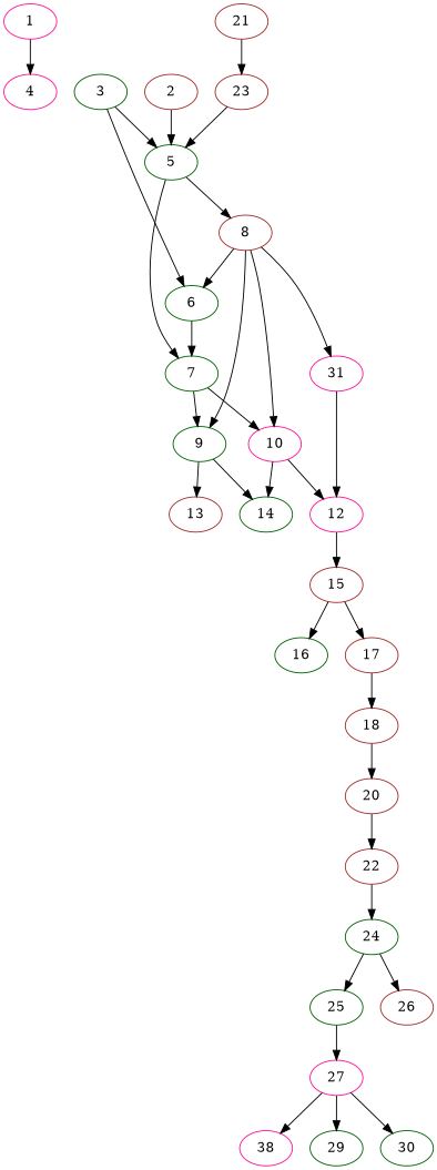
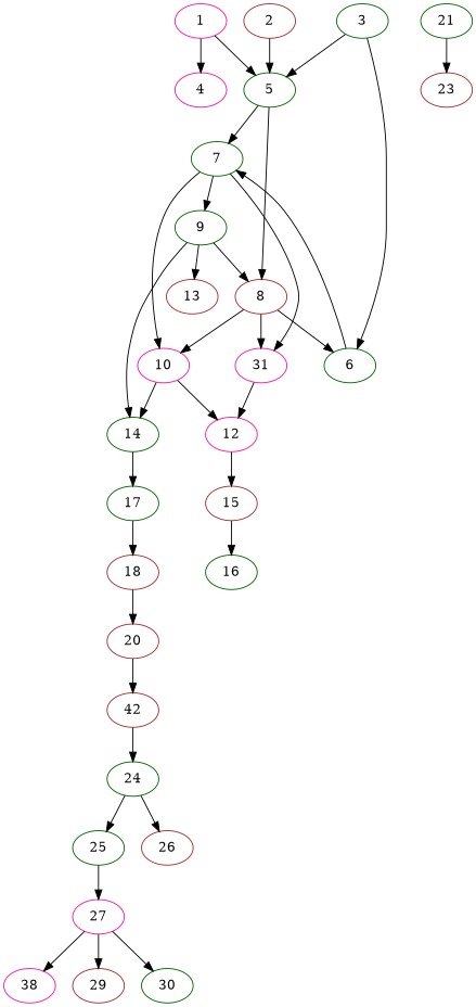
  digraph {
    node [alpha=0.10 color=darkgreen]
    1 [color=deeppink expect_size=45347840]
    4 [alpha=0.05 color=deeppink expect_size=31379456]
    5 [alpha=0.06 expect_size=47304704]
    7 [alpha=0.12 expect_size=9250816]
    8 [alpha=0.16 color=brown expect_size=42953728]
    9 [alpha=0.00 expect_size=11463680]
    10 [alpha=0.01 color=deeppink expect_size=18824192]
    n8 [alpha=0.16 color=deeppink expect_size=42576896 label=31]
    6 [alpha=0.19 expect_size=20912128]
    2 [color=brown expect_size=12474368]
    3 [alpha=0.03 expect_size=28580864]
    13 [alpha=0.03 color=brown expect_size=41954304]
    14 [alpha=0.06 expect_size=48657408]
    12 [color=deeppink expect_size=18447360]
    15 [alpha=0.12 color=brown expect_size=12131328]
    16 [alpha=0.19 expect_size=26363904]
-   17 [alpha=0.12 color=brown expect_size=24738816]
+   17 [alpha=0.12 expect_size=24738816]
    18 [alpha=0.06 color=brown expect_size=6362112]
    20 [alpha=0.08 color=brown expect_size=45993984]
-   22 [alpha=0.11 color=brown expect_size=38886400]
-   21 [alpha=0.08 color=brown expect_size=49178624]
+   22 [alpha=0.11 color=brown expect_size=38886400 label=42]
+   21 [alpha=0.08 expect_size=49178624]
    23 [alpha=0.04 color=brown expect_size=15479808]
    24 [alpha=0.08 expect_size=23289856]
    25 [expect_size=37561344]
    26 [alpha=0.18 color=brown expect_size=18593792]
    27 [alpha=0.08 color=deeppink expect_size=15447040]
    n27 [alpha=0.15 color=deeppink expect_size=43981824 label=38]
-   29 [alpha=0.04 expect_size=10280960]
+   29 [alpha=0.04 color=brown expect_size=10280960]
    30 [alpha=0.18 expect_size=20872192]
    1 -> 4
-   23 -> 5
+   1 -> 5
    5 -> 7
    5 -> 8
    7 -> 9
    7 -> 10
-   8 -> 9
+   7 -> n8
+   9 -> 8
    8 -> 10
    8 -> n8
    8 -> 6
    9 -> 13
    9 -> 14
    10 -> 14
    10 -> 12
    n8 -> 12
    6 -> 7
    2 -> 5
    3 -> 5
    3 -> 6
    12 -> 15
    15 -> 16
-   15 -> 17
+   14 -> 17
    17 -> 18
    18 -> 20
    20 -> 22
    22 -> 24
    21 -> 23
    24 -> 25
    24 -> 26
    25 -> 27
    27 -> n27
    27 -> 29
    27 -> 30
  }
